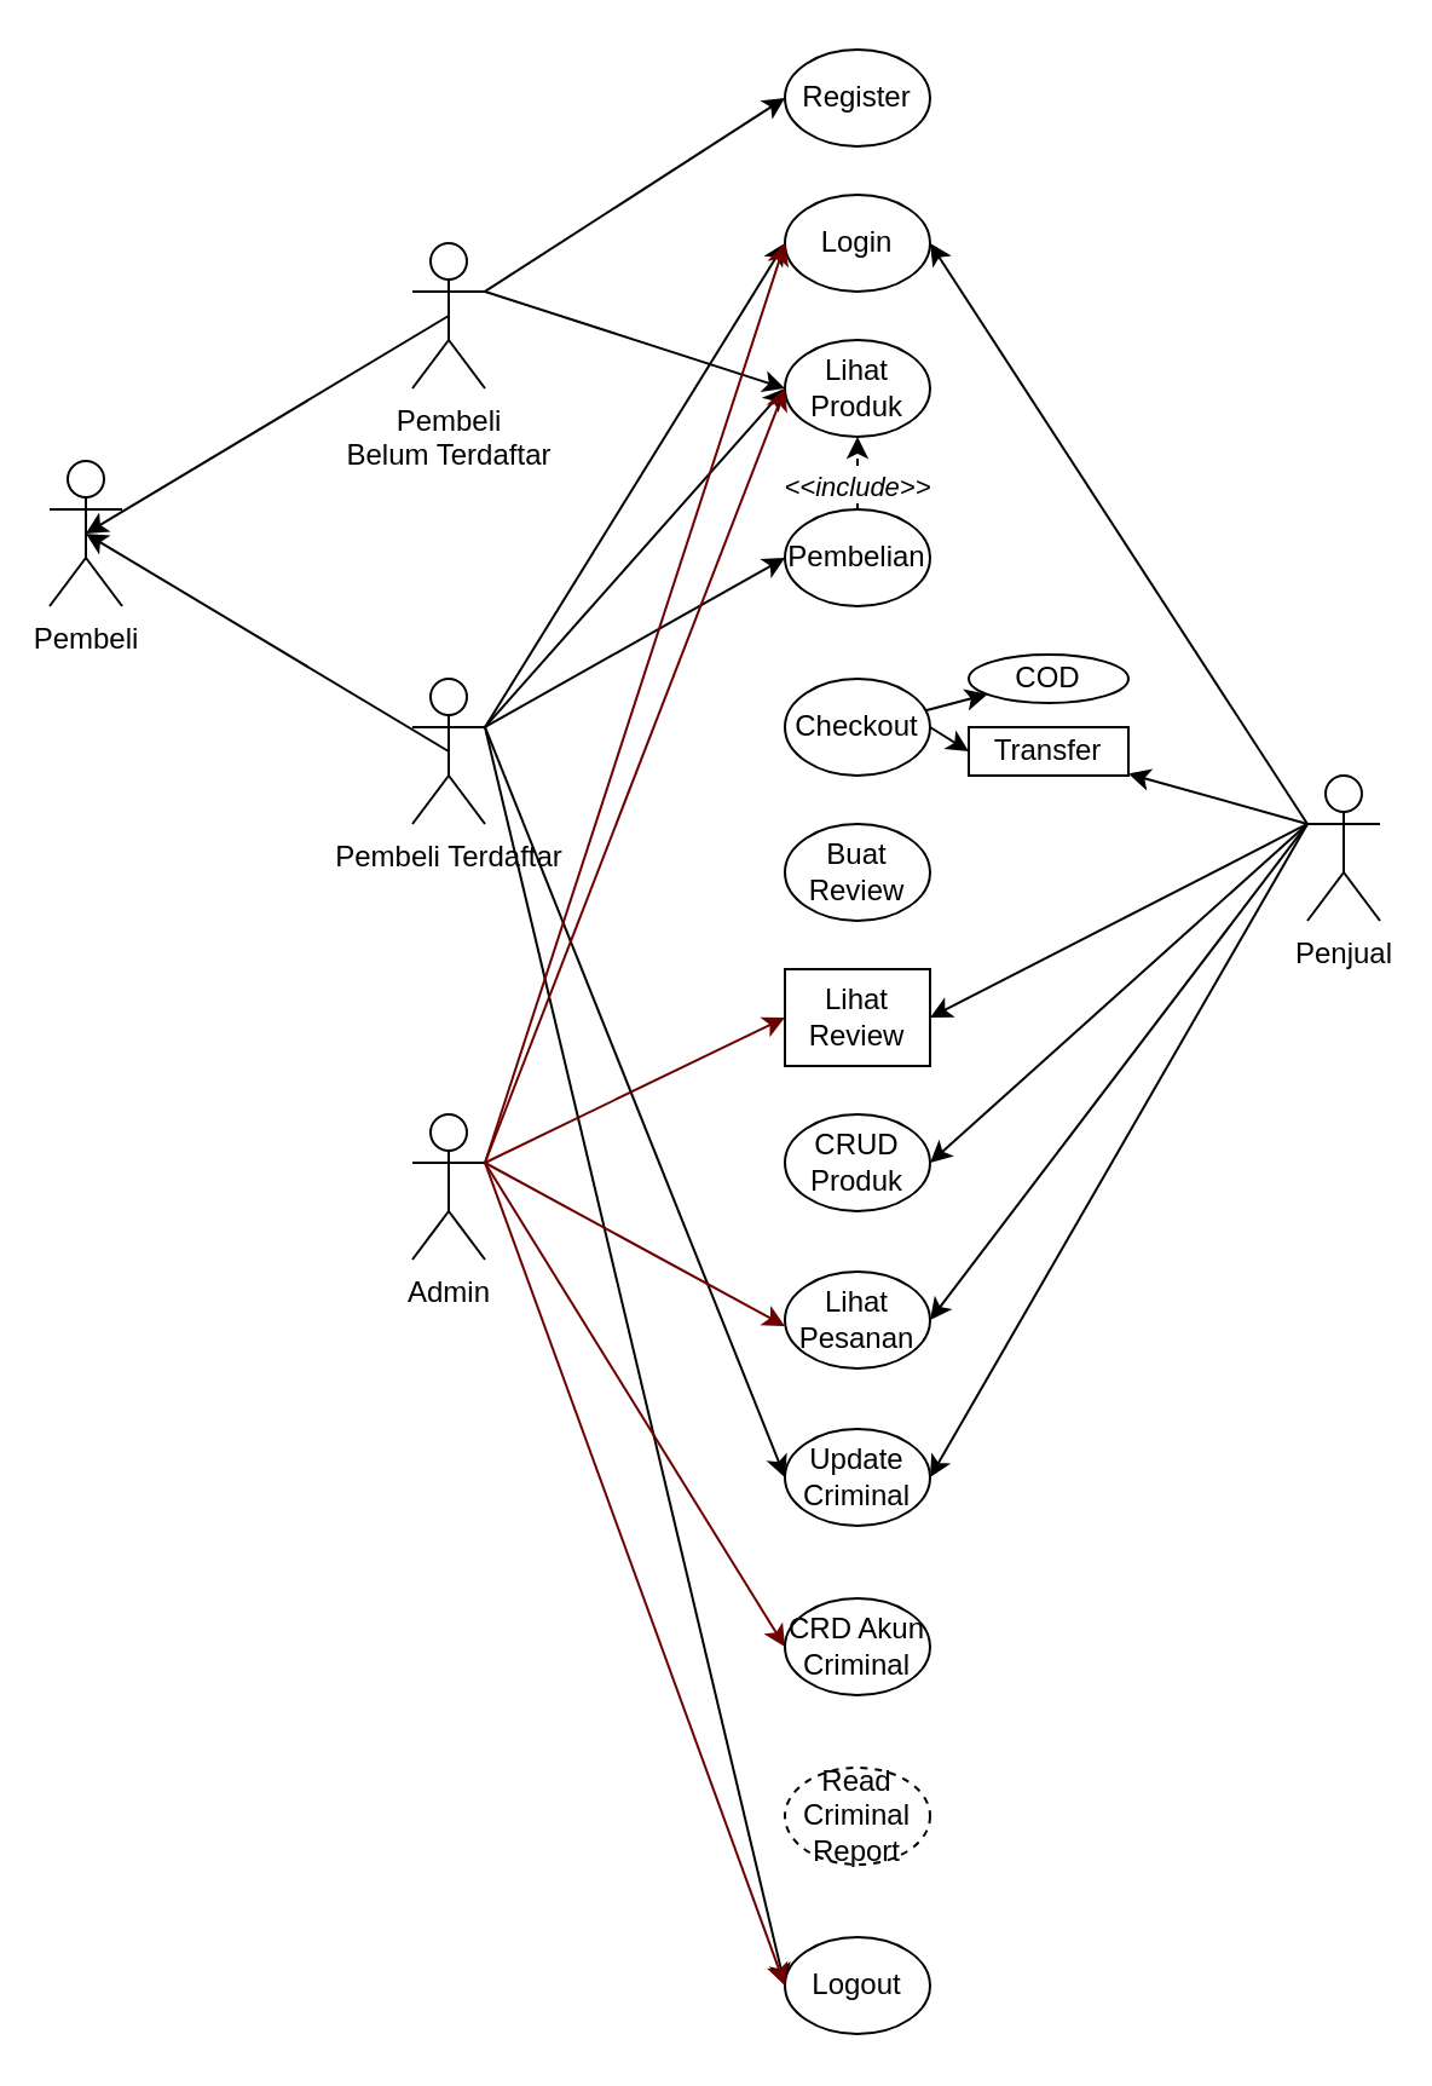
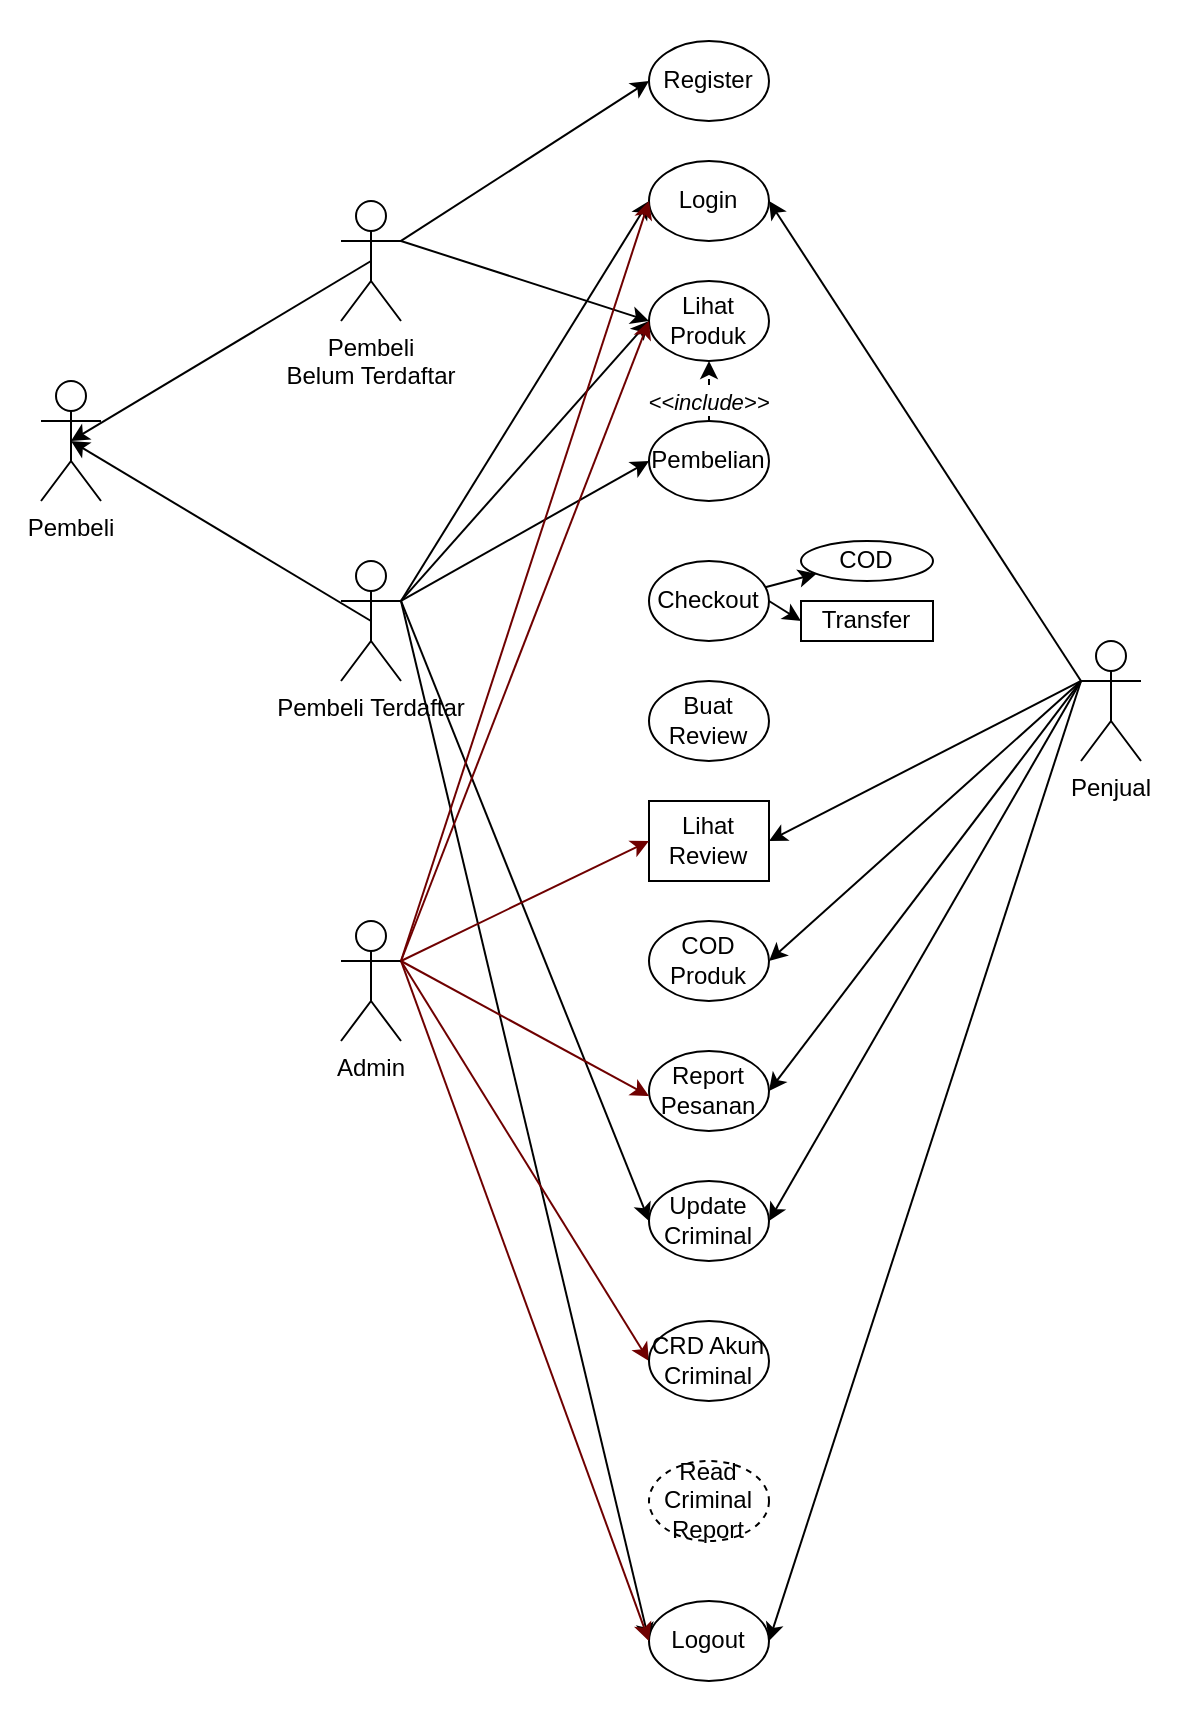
  <mxCell id="0" />
  <mxCell id="1" parent="0" />
  <mxCell id="2" value="Pembeli" style="shape=umlActor;verticalLabelPosition=bottom;verticalAlign=top;html=1;outlineConnect=0;" vertex="1" parent="1"><mxGeometry x="20" y="190" width="30" height="60" as="geometry" /></mxCell>
  <mxCell id="3" value="Register" style="ellipse;whiteSpace=wrap;html=1;" vertex="1" parent="1"><mxGeometry x="324" y="20" width="60" height="40" as="geometry" /></mxCell>
  <mxCell id="4" value="Login" style="ellipse;whiteSpace=wrap;html=1;" vertex="1" parent="1"><mxGeometry x="324" y="80" width="60" height="40" as="geometry" /></mxCell>
  <mxCell id="5" value="Lihat Produk" style="ellipse;whiteSpace=wrap;html=1;" vertex="1" parent="1"><mxGeometry x="324" y="140" width="60" height="40" as="geometry" /></mxCell>
  <mxCell id="6" value="&lt;i&gt;&amp;lt;&amp;lt;include&amp;gt;&amp;gt;&lt;/i&gt;" style="edgeStyle=none;rounded=0;orthogonalLoop=1;jettySize=auto;html=1;dashed=1;entryX=0.5;entryY=1;entryDx=0;entryDy=0;" edge="1" parent="1" source="7" target="5"><mxGeometry x="-0.333" relative="1" as="geometry"><mxPoint x="354" y="220" as="targetPoint" /><mxPoint y="1" as="offset" /></mxGeometry></mxCell>
  <mxCell id="7" value="Pembelian" style="ellipse;whiteSpace=wrap;html=1;" vertex="1" parent="1"><mxGeometry x="324" y="210" width="60" height="40" as="geometry" /></mxCell>
  <mxCell id="8" style="rounded=0;orthogonalLoop=1;jettySize=auto;html=1;exitX=0.5;exitY=0.5;exitDx=0;exitDy=0;exitPerimeter=0;entryX=0.5;entryY=0.5;entryDx=0;entryDy=0;entryPerimeter=0;" edge="1" parent="1" source="14" target="2"><mxGeometry relative="1" as="geometry"><mxPoint x="50" y="210" as="targetPoint" /><mxPoint x="130" y="310" as="sourcePoint" /></mxGeometry></mxCell>
  <mxCell id="9" style="rounded=0;orthogonalLoop=1;jettySize=auto;html=1;exitX=1;exitY=0.333;exitDx=0;exitDy=0;exitPerimeter=0;entryX=0;entryY=0.5;entryDx=0;entryDy=0;" edge="1" parent="1" source="14" target="4"><mxGeometry relative="1" as="geometry" /></mxCell>
  <mxCell id="10" style="edgeStyle=none;rounded=0;orthogonalLoop=1;jettySize=auto;html=1;exitX=1;exitY=0.333;exitDx=0;exitDy=0;exitPerimeter=0;entryX=0;entryY=0.5;entryDx=0;entryDy=0;" edge="1" parent="1" source="14" target="7"><mxGeometry relative="1" as="geometry" /></mxCell>
  <mxCell id="11" style="edgeStyle=none;rounded=0;orthogonalLoop=1;jettySize=auto;html=1;exitX=1;exitY=0.333;exitDx=0;exitDy=0;exitPerimeter=0;entryX=0;entryY=0.5;entryDx=0;entryDy=0;" edge="1" parent="1" source="14" target="5"><mxGeometry relative="1" as="geometry" /></mxCell>
  <mxCell id="12" style="edgeStyle=none;rounded=0;orthogonalLoop=1;jettySize=auto;html=1;exitX=1;exitY=0.333;exitDx=0;exitDy=0;exitPerimeter=0;entryX=0;entryY=0.5;entryDx=0;entryDy=0;" edge="1" parent="1" source="14" target="19"><mxGeometry relative="1" as="geometry" /></mxCell>
  <mxCell id="13" style="edgeStyle=none;rounded=0;orthogonalLoop=1;jettySize=auto;html=1;exitX=1;exitY=0.333;exitDx=0;exitDy=0;exitPerimeter=0;entryX=0;entryY=0.5;entryDx=0;entryDy=0;" edge="1" parent="1" source="14" target="41"><mxGeometry relative="1" as="geometry" /></mxCell>
  <mxCell id="14" value="Pembeli Terdaftar" style="shape=umlActor;verticalLabelPosition=bottom;verticalAlign=top;html=1;outlineConnect=0;" vertex="1" parent="1"><mxGeometry x="170" y="280" width="30" height="60" as="geometry" /></mxCell>
  <mxCell id="15" style="rounded=0;orthogonalLoop=1;jettySize=auto;html=1;entryX=0.5;entryY=0.5;entryDx=0;entryDy=0;entryPerimeter=0;exitX=0.5;exitY=0.5;exitDx=0;exitDy=0;exitPerimeter=0;" edge="1" parent="1" source="18" target="2"><mxGeometry relative="1" as="geometry"><mxPoint x="140" y="160" as="sourcePoint" /></mxGeometry></mxCell>
  <mxCell id="16" style="rounded=0;orthogonalLoop=1;jettySize=auto;html=1;entryX=0;entryY=0.5;entryDx=0;entryDy=0;exitX=1;exitY=0.333;exitDx=0;exitDy=0;exitPerimeter=0;" edge="1" parent="1" source="18" target="3"><mxGeometry relative="1" as="geometry"><mxPoint x="280" y="100" as="sourcePoint" /></mxGeometry></mxCell>
  <mxCell id="17" style="rounded=0;orthogonalLoop=1;jettySize=auto;html=1;exitX=1;exitY=0.333;exitDx=0;exitDy=0;exitPerimeter=0;entryX=0;entryY=0.5;entryDx=0;entryDy=0;" edge="1" parent="1" source="18" target="5"><mxGeometry relative="1" as="geometry" /></mxCell>
  <mxCell id="18" value="Pembeli &lt;br&gt;Belum Terdaftar" style="shape=umlActor;verticalLabelPosition=bottom;verticalAlign=top;html=1;outlineConnect=0;" vertex="1" parent="1"><mxGeometry x="170" y="100" width="30" height="60" as="geometry" /></mxCell>
  <mxCell id="19" value="Logout" style="ellipse;whiteSpace=wrap;html=1;" vertex="1" parent="1"><mxGeometry x="324" y="800" width="60" height="40" as="geometry" /></mxCell>
  <mxCell id="20" value="" style="edgeStyle=none;rounded=0;orthogonalLoop=1;jettySize=auto;html=1;" edge="1" parent="1" source="22" target="35"><mxGeometry relative="1" as="geometry" /></mxCell>
  <mxCell id="21" style="edgeStyle=none;rounded=0;orthogonalLoop=1;jettySize=auto;html=1;exitX=1;exitY=0.5;exitDx=0;exitDy=0;entryX=0;entryY=0.5;entryDx=0;entryDy=0;" edge="1" parent="1" source="22" target="36"><mxGeometry relative="1" as="geometry" /></mxCell>
  <mxCell id="22" value="Checkout" style="ellipse;whiteSpace=wrap;html=1;" vertex="1" parent="1"><mxGeometry x="324" y="280" width="60" height="40" as="geometry" /></mxCell>
  <mxCell id="23" value="Buat Review" style="ellipse;whiteSpace=wrap;html=1;" vertex="1" parent="1"><mxGeometry x="324" y="340" width="60" height="40" as="geometry" /></mxCell>
  <mxCell id="24" style="edgeStyle=none;rounded=0;orthogonalLoop=1;jettySize=auto;html=1;exitX=0;exitY=0.333;exitDx=0;exitDy=0;exitPerimeter=0;entryX=1;entryY=0.5;entryDx=0;entryDy=0;" edge="1" parent="1" source="30" target="4"><mxGeometry relative="1" as="geometry" /></mxCell>
  <mxCell id="25" style="edgeStyle=none;rounded=0;orthogonalLoop=1;jettySize=auto;html=1;exitX=0;exitY=0.333;exitDx=0;exitDy=0;exitPerimeter=0;entryX=1;entryY=0.5;entryDx=0;entryDy=0;" edge="1" parent="1" source="30" target="34"><mxGeometry relative="1" as="geometry" /></mxCell>
  <mxCell id="26" style="edgeStyle=none;rounded=0;orthogonalLoop=1;jettySize=auto;html=1;exitX=0;exitY=0.333;exitDx=0;exitDy=0;exitPerimeter=0;entryX=1;entryY=0.5;entryDx=0;entryDy=0;" edge="1" parent="1" source="30" target="31"><mxGeometry relative="1" as="geometry" /></mxCell>
  <mxCell id="27" style="edgeStyle=none;rounded=0;orthogonalLoop=1;jettySize=auto;html=1;exitX=0;exitY=0.333;exitDx=0;exitDy=0;exitPerimeter=0;entryX=1;entryY=0.5;entryDx=0;entryDy=0;" edge="1" parent="1" source="30" target="32"><mxGeometry relative="1" as="geometry" /></mxCell>
- <mxCell id="28" style="edgeStyle=none;rounded=0;orthogonalLoop=1;jettySize=auto;html=1;exitX=0;exitY=0.333;exitDx=0;exitDy=0;exitPerimeter=0;" edge="1" parent="1" source="30" target="36"><mxGeometry relative="1" as="geometry" /></mxCell>
+ <mxCell id="28" style="edgeStyle=none;rounded=0;orthogonalLoop=1;jettySize=auto;html=1;exitX=0;exitY=0.333;exitDx=0;exitDy=0;exitPerimeter=0;entryX=1;entryY=0.5;entryDx=0;entryDy=0;" edge="1" parent="1" source="30" target="19"><mxGeometry relative="1" as="geometry" /></mxCell>
  <mxCell id="29" style="edgeStyle=none;rounded=0;orthogonalLoop=1;jettySize=auto;html=1;exitX=0;exitY=0.333;exitDx=0;exitDy=0;exitPerimeter=0;entryX=1;entryY=0.5;entryDx=0;entryDy=0;" edge="1" parent="1" source="30" target="41"><mxGeometry relative="1" as="geometry" /></mxCell>
  <mxCell id="30" value="Penjual" style="shape=umlActor;verticalLabelPosition=bottom;verticalAlign=top;html=1;outlineConnect=0;" vertex="1" parent="1"><mxGeometry x="540" y="320" width="30" height="60" as="geometry" /></mxCell>
- <mxCell id="31" value="CRUD Produk" style="ellipse;whiteSpace=wrap;html=1;" vertex="1" parent="1"><mxGeometry x="324" y="460" width="60" height="40" as="geometry" /></mxCell>
- <mxCell id="32" value="Lihat Pesanan" style="ellipse;whiteSpace=wrap;html=1;" vertex="1" parent="1"><mxGeometry x="324" y="525" width="60" height="40" as="geometry" /></mxCell>
+ <mxCell id="31" value="COD Produk" style="ellipse;whiteSpace=wrap;html=1;" vertex="1" parent="1"><mxGeometry x="324" y="460" width="60" height="40" as="geometry" /></mxCell>
+ <mxCell id="32" value="Report Pesanan" style="ellipse;whiteSpace=wrap;html=1;" vertex="1" parent="1"><mxGeometry x="324" y="525" width="60" height="40" as="geometry" /></mxCell>
  <mxCell id="33" style="edgeStyle=none;rounded=0;orthogonalLoop=1;jettySize=auto;html=1;exitX=1;exitY=0.333;exitDx=0;exitDy=0;exitPerimeter=0;" edge="1" parent="1" source="2" target="2"><mxGeometry relative="1" as="geometry" /></mxCell>
  <mxCell id="34" value="Lihat Review" style="whiteSpace=wrap;html=1;rounded=0;" vertex="1" parent="1"><mxGeometry x="324" y="400" width="60" height="40" as="geometry" /></mxCell>
  <mxCell id="35" value="COD" style="ellipse;whiteSpace=wrap;html=1;" vertex="1" parent="1"><mxGeometry x="400" y="270" width="66" height="20" as="geometry" /></mxCell>
  <mxCell id="36" value="Transfer" style="whiteSpace=wrap;html=1;" vertex="1" parent="1"><mxGeometry x="400" y="300" width="66" height="20" as="geometry" /></mxCell>
  <mxCell id="37" style="edgeStyle=none;rounded=0;orthogonalLoop=1;jettySize=auto;html=1;exitX=1;exitY=0.333;exitDx=0;exitDy=0;exitPerimeter=0;entryX=0;entryY=0.5;entryDx=0;entryDy=0;fillColor=#a20025;strokeColor=#6F0000;" edge="1" parent="1" source="40" target="4"><mxGeometry relative="1" as="geometry" /></mxCell>
  <mxCell id="38" style="edgeStyle=none;rounded=0;orthogonalLoop=1;jettySize=auto;html=1;exitX=1;exitY=0.333;exitDx=0;exitDy=0;exitPerimeter=0;entryX=0;entryY=0.5;entryDx=0;entryDy=0;fillColor=#a20025;strokeColor=#6F0000;" edge="1" parent="1" source="40" target="42"><mxGeometry relative="1" as="geometry" /></mxCell>
  <mxCell id="39" style="edgeStyle=none;rounded=0;orthogonalLoop=1;jettySize=auto;html=1;exitX=1;exitY=0.333;exitDx=0;exitDy=0;exitPerimeter=0;entryX=0;entryY=0.5;entryDx=0;entryDy=0;fillColor=#a20025;strokeColor=#6F0000;" edge="1" parent="1" source="40" target="19"><mxGeometry relative="1" as="geometry" /></mxCell>
  <mxCell id="40" value="Admin" style="shape=umlActor;verticalLabelPosition=bottom;verticalAlign=top;html=1;outlineConnect=0;" vertex="1" parent="1"><mxGeometry x="170" y="460" width="30" height="60" as="geometry" /></mxCell>
  <mxCell id="41" value="Update Criminal" style="ellipse;whiteSpace=wrap;html=1;" vertex="1" parent="1"><mxGeometry x="324" y="590" width="60" height="40" as="geometry" /></mxCell>
  <mxCell id="42" value="CRD Akun Criminal" style="ellipse;whiteSpace=wrap;html=1;" vertex="1" parent="1"><mxGeometry x="324" y="660" width="60" height="40" as="geometry" /></mxCell>
  <mxCell id="43" value="Read Criminal Report" style="ellipse;whiteSpace=wrap;html=1;dashed=1;" vertex="1" parent="1"><mxGeometry x="324" y="730" width="60" height="40" as="geometry" /></mxCell>
  <mxCell id="44" style="edgeStyle=none;rounded=0;orthogonalLoop=1;jettySize=auto;html=1;exitX=0.5;exitY=1;exitDx=0;exitDy=0;" edge="1" parent="1" source="43" target="43"><mxGeometry relative="1" as="geometry" /></mxCell>
  <mxCell id="45" style="edgeStyle=none;rounded=0;orthogonalLoop=1;jettySize=auto;html=1;fillColor=#a20025;strokeColor=#6F0000;entryX=0;entryY=0.5;entryDx=0;entryDy=0;" edge="1" parent="1" target="5"><mxGeometry relative="1" as="geometry"><mxPoint x="330" y="170" as="targetPoint" /><mxPoint x="200" y="480" as="sourcePoint" /></mxGeometry></mxCell>
  <mxCell id="46" style="edgeStyle=none;rounded=0;orthogonalLoop=1;jettySize=auto;html=1;entryX=0;entryY=0.5;entryDx=0;entryDy=0;fillColor=#a20025;strokeColor=#6F0000;" edge="1" parent="1" target="34"><mxGeometry relative="1" as="geometry"><mxPoint x="200" y="480" as="sourcePoint" /><mxPoint x="334" y="410" as="targetPoint" /></mxGeometry></mxCell>
  <mxCell id="47" style="edgeStyle=none;rounded=0;orthogonalLoop=1;jettySize=auto;html=1;entryX=0;entryY=0.5;entryDx=0;entryDy=0;fillColor=#a20025;strokeColor=#6F0000;" edge="1" parent="1"><mxGeometry relative="1" as="geometry"><mxPoint x="200" y="480" as="sourcePoint" /><mxPoint x="324" y="547.5" as="targetPoint" /></mxGeometry></mxCell>
